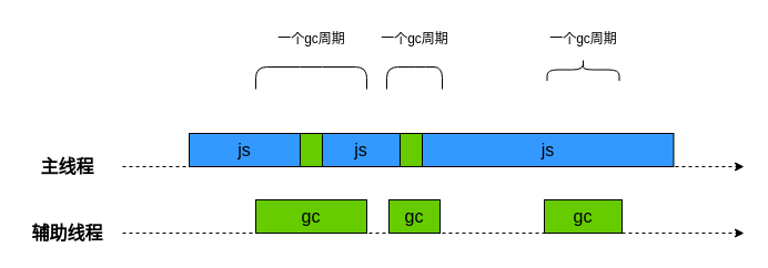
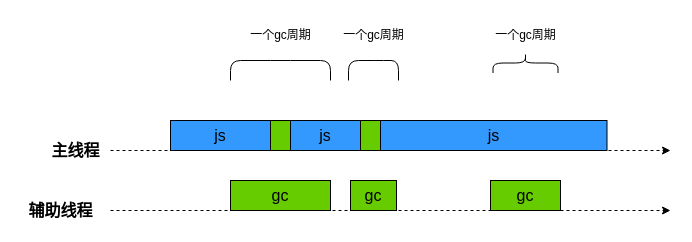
  <mxCell id="0" />
  <mxCell id="1" parent="0" />
  <mxCell id="2" value="" style="endArrow=classic;html=1;dashed=1;" edge="1" parent="1"><mxGeometry width="50" height="50" relative="1" as="geometry"><mxPoint x="110" y="150" as="sourcePoint" /><mxPoint x="670" y="150" as="targetPoint" /></mxGeometry></mxCell>
  <mxCell id="3" value="" style="endArrow=classic;html=1;dashed=1;" edge="1" parent="1"><mxGeometry width="50" height="50" relative="1" as="geometry"><mxPoint x="110" y="210" as="sourcePoint" /><mxPoint x="670" y="210" as="targetPoint" /></mxGeometry></mxCell>
- <mxCell id="4" value="主线程" style="text;html=1;align=center;verticalAlign=middle;resizable=0;points=[];autosize=1;strokeColor=none;fontSize=16;fontStyle=1" vertex="1" parent="1"><mxGeometry x="30" y="140" width="60" height="20" as="geometry" /></mxCell>
+ <mxCell id="4" value="主线程" style="text;html=1;align=center;verticalAlign=middle;resizable=0;points=[];autosize=1;strokeColor=none;fontSize=16;fontStyle=1" vertex="1" parent="1"><mxGeometry x="45" y="140" width="60" height="20" as="geometry" /></mxCell>
  <mxCell id="5" value="辅助线程" style="text;html=1;align=center;verticalAlign=middle;resizable=0;points=[];autosize=1;strokeColor=none;fontSize=16;fontStyle=1" vertex="1" parent="1"><mxGeometry x="20" y="200" width="80" height="20" as="geometry" /></mxCell>
  <mxCell id="6" value="js" style="whiteSpace=wrap;html=1;fontSize=16;fillColor=#3399FF;" vertex="1" parent="1"><mxGeometry x="170" y="120" width="100" height="30" as="geometry" /></mxCell>
  <mxCell id="7" value="" style="whiteSpace=wrap;html=1;fontSize=16;fillColor=#66CC00;" vertex="1" parent="1"><mxGeometry x="270" y="120" width="20" height="30" as="geometry" /></mxCell>
  <mxCell id="8" value="js" style="whiteSpace=wrap;html=1;fontSize=16;fillColor=#3399FF;" vertex="1" parent="1"><mxGeometry x="380" y="120" width="226.5" height="30" as="geometry" /></mxCell>
  <mxCell id="9" value="gc" style="whiteSpace=wrap;html=1;fontSize=16;fillColor=#66CC00;" vertex="1" parent="1"><mxGeometry x="230" y="180" width="100" height="30" as="geometry" /></mxCell>
  <mxCell id="10" value="gc" style="whiteSpace=wrap;html=1;fontSize=16;fillColor=#66CC00;" vertex="1" parent="1"><mxGeometry x="350" y="180" width="46" height="30" as="geometry" /></mxCell>
  <mxCell id="11" value="" style="whiteSpace=wrap;html=1;fontSize=16;fillColor=#66CC00;" vertex="1" parent="1"><mxGeometry x="360" y="120" width="20" height="30" as="geometry" /></mxCell>
  <mxCell id="12" value="js" style="whiteSpace=wrap;html=1;fontSize=16;fillColor=#3399FF;" vertex="1" parent="1"><mxGeometry x="290" y="120" width="70" height="30" as="geometry" /></mxCell>
  <mxCell id="13" value="gc" style="whiteSpace=wrap;html=1;fontSize=16;fillColor=#66CC00;" vertex="1" parent="1"><mxGeometry x="490" y="180" width="70" height="30" as="geometry" /></mxCell>
  <mxCell id="14" value="" style="shape=curlyBracket;whiteSpace=wrap;html=1;rounded=1;flipH=1;rotation=-90;size=0;" vertex="1" parent="1"><mxGeometry x="270" y="20" width="20" height="100" as="geometry" /></mxCell>
  <mxCell id="15" value="一个gc周期" style="text;html=1;align=center;verticalAlign=middle;resizable=0;points=[];autosize=1;strokeColor=none;" vertex="1" parent="1"><mxGeometry x="240" y="25" width="80" height="20" as="geometry" /></mxCell>
  <mxCell id="16" value="" style="shape=curlyBracket;whiteSpace=wrap;html=1;rounded=1;flipH=1;rotation=-90;size=0;" vertex="1" parent="1"><mxGeometry x="363" y="45" width="20" height="50" as="geometry" /></mxCell>
  <mxCell id="17" value="一个gc周期" style="text;html=1;align=center;verticalAlign=middle;resizable=0;points=[];autosize=1;strokeColor=none;" vertex="1" parent="1"><mxGeometry x="333" y="25" width="80" height="20" as="geometry" /></mxCell>
  <mxCell id="18" value="" style="shape=curlyBracket;whiteSpace=wrap;html=1;rounded=1;flipH=1;rotation=-90;size=0.5;" vertex="1" parent="1"><mxGeometry x="515" y="30" width="20" height="65" as="geometry" /></mxCell>
  <mxCell id="19" value="一个gc周期" style="text;html=1;align=center;verticalAlign=middle;resizable=0;points=[];autosize=1;strokeColor=none;" vertex="1" parent="1"><mxGeometry x="485" y="25" width="80" height="20" as="geometry" /></mxCell>
